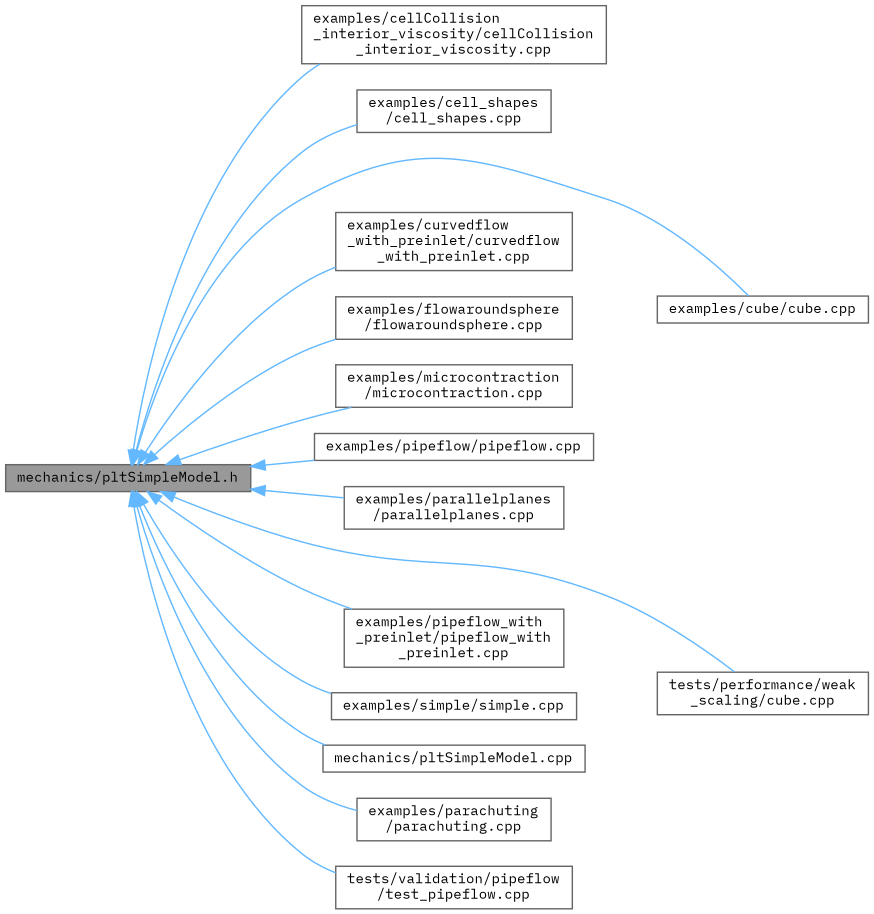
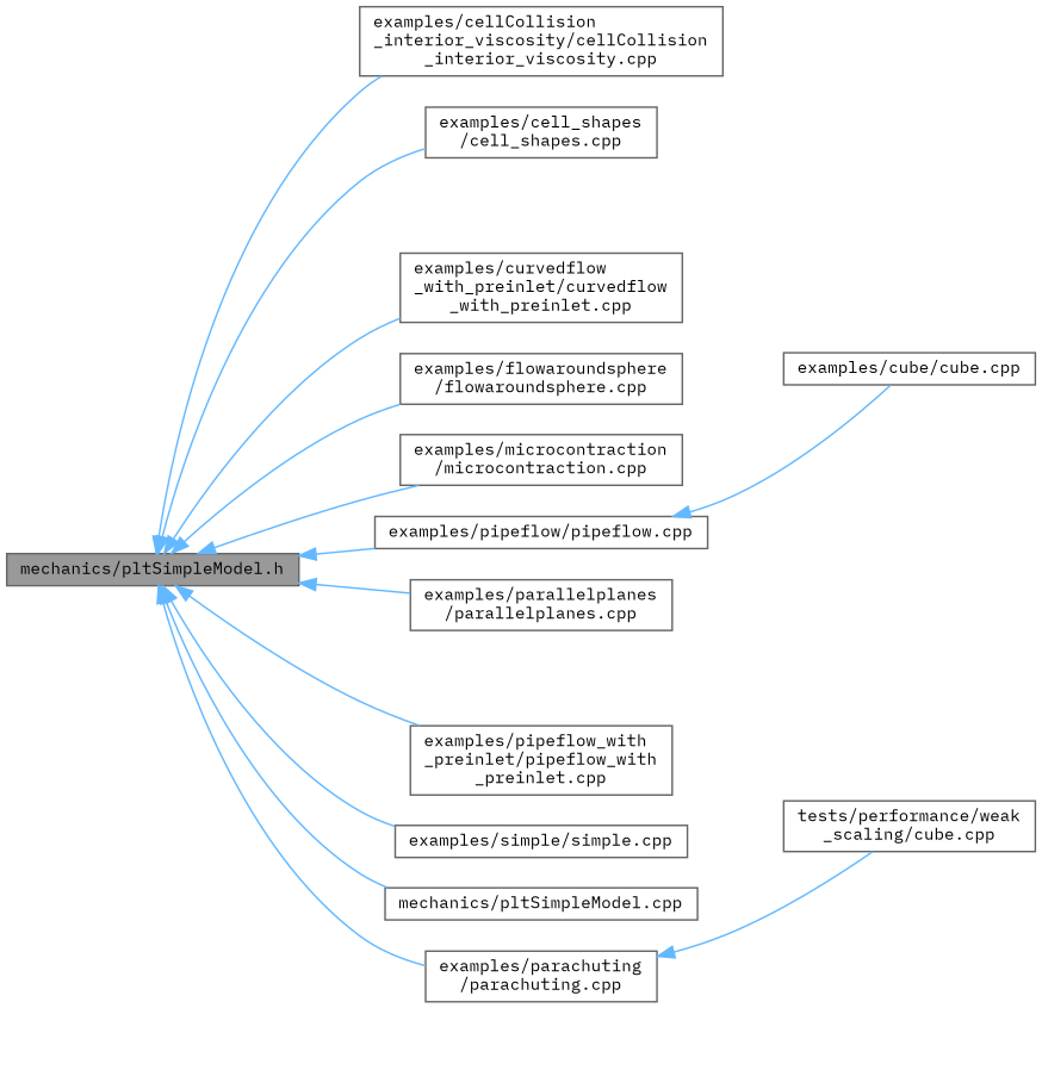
  digraph {
    fontname="IBM Plex Mono"
    rankdir=LR
    node [color=grey40 fillcolor=white fontname="IBM Plex Mono" fontsize=10 shape=box style=filled]
    edge [color=steelblue1 dir=back fontname="IBM Plex Mono" fontsize=10 labelfontname=Helvetica labelfontsize=10 style=solid]
    n1 [color=gray40 fillcolor=grey60 fontcolor=black height=0.2 label="mechanics/pltSimpleModel.h" width=0.4]
    n2 [height=0.2 label="examples/cellCollision\l_interior_viscosity/cellCollision\l_interior_viscosity.cpp" width=0.4]
    n3 [height=0.2 label="examples/cell_shapes\l/cell_shapes.cpp" width=0.4]
    n4 [height=0.2 label="examples/cube/cube.cpp" width=0.4]
    n5 [height=0.2 label="examples/curvedflow\l_with_preinlet/curvedflow\l_with_preinlet.cpp" width=0.4]
    n6 [height=0.2 label="examples/flowaroundsphere\l/flowaroundsphere.cpp" width=0.4]
    n7 [height=0.2 label="examples/microcontraction\l/microcontraction.cpp" width=0.4]
    n8 [height=0.2 label="examples/parachuting\l/parachuting.cpp" width=0.4]
    n9 [height=0.2 label="examples/parallelplanes\l/parallelplanes.cpp" width=0.4]
    n10 [height=0.2 label="examples/pipeflow/pipeflow.cpp" width=0.4]
    n11 [height=0.2 label="examples/pipeflow_with\l_preinlet/pipeflow_with\l_preinlet.cpp" width=0.4]
    n12 [height=0.2 label="examples/simple/simple.cpp" width=0.4]
    n13 [height=0.2 label="mechanics/pltSimpleModel.cpp" width=0.4]
    n14 [height=0.2 label="tests/performance/weak\l_scaling/cube.cpp" width=0.4]
-   n15 [height=0.2 label="tests/validation/pipeflow\l/test_pipeflow.cpp" width=0.4]
    n1 -> n2
    n1 -> n3
-   n1 -> n4
+   n10 -> n4
    n1 -> n5
    n1 -> n6
    n1 -> n7
    n1 -> n8
    n1 -> n9
    n1 -> n10
    n1 -> n11
    n1 -> n12
    n1 -> n13
-   n1 -> n14
-   n1 -> n15
+   n8 -> n14
  }
